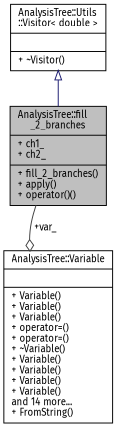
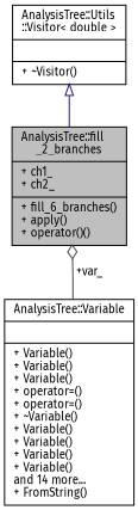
  digraph {
    fontname="Fira Sans"
    node [color=black fillcolor=white fontname="Fira Sans" fontsize=10 shape=record style=filled]
    edge [fontname="Fira Sans" fontsize=10 labelfontname=Helvetica labelfontsize=10 style=solid]
-   n1 [fillcolor=grey75 fontcolor=black height=0.2 label="{AnalysisTree::fill\l_2_branches\n|+ ch1_\l+ ch2_\l|+ fill_2_branches()\l+ apply()\l+ operator()()\l}" width=0.4]
+   n1 [fillcolor=grey75 fontcolor=black height=0.2 label="{AnalysisTree::fill\l_2_branches\n|+ ch1_\l+ ch2_\l|+ fill_6_branches()\l+ apply()\l+ operator()()\l}" width=0.4]
    n2 [height=0.2 label="{AnalysisTree::Utils\l::Visitor\< double \>\n||+ ~Visitor()\l}" width=0.4]
    n3 [height=0.2 label="{AnalysisTree::Variable\n||+ Variable()\l+ Variable()\l+ Variable()\l+ operator=()\l+ operator=()\l+ ~Variable()\l+ Variable()\l+ Variable()\l+ Variable()\l+ Variable()\land 14 more...\l+ FromString()\l}" width=0.4]
    n2 -> n1 [arrowtail=onormal color=midnightblue dir=back]
-   n1 -> n3 [arrowhead=odiamond color=grey25 label=" +var_"]
+   n3 -> n1 [arrowhead=odiamond color=grey25 label=" +var_"]
  }
